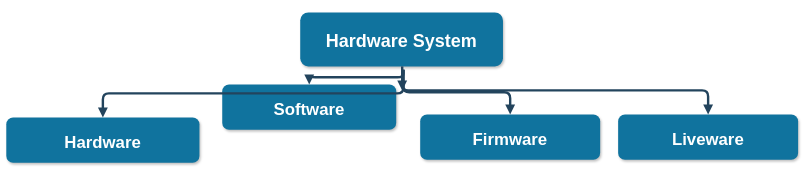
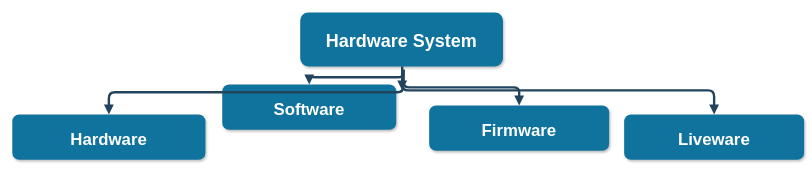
  <mxCell id="0" />
  <mxCell id="1" parent="0" />
  <mxCell id="2" value="Hardware System" style="rounded=1;fillColor=#10739E;strokeColor=none;shadow=1;gradientColor=none;fontStyle=1;fontColor=#FFFFFF;fontSize=30;" parent="1" vertex="1"><mxGeometry x="500" y="20" width="338" height="90" as="geometry" /></mxCell>
- <mxCell id="3" value="Hardware" style="rounded=1;fillColor=#10739E;strokeColor=none;shadow=1;gradientColor=none;fontStyle=1;fontColor=#FFFFFF;fontSize=28;" parent="1" vertex="1"><mxGeometry x="10" y="195" width="322" height="75.5" as="geometry" /></mxCell>
+ <mxCell id="3" value="Hardware" style="rounded=1;fillColor=#10739E;strokeColor=none;shadow=1;gradientColor=none;fontStyle=1;fontColor=#FFFFFF;fontSize=28;" parent="1" vertex="1"><mxGeometry x="20" y="190" width="322" height="75.5" as="geometry" /></mxCell>
  <mxCell id="4" value="Software" style="rounded=1;fillColor=#10739E;strokeColor=none;shadow=1;gradientColor=none;fontStyle=1;fontColor=#FFFFFF;fontSize=28;" parent="1" vertex="1"><mxGeometry x="370" y="140" width="290" height="75.5" as="geometry" /></mxCell>
- <mxCell id="5" value="Firmware" style="rounded=1;fillColor=#10739E;strokeColor=none;shadow=1;gradientColor=none;fontStyle=1;fontColor=#FFFFFF;fontSize=28;" parent="1" vertex="1"><mxGeometry x="700" y="190" width="300" height="75.5" as="geometry" /></mxCell>
- <mxCell id="6" value="Liveware" style="rounded=1;fillColor=#10739E;strokeColor=none;shadow=1;gradientColor=none;fontStyle=1;fontColor=#FFFFFF;fontSize=28;" parent="1" vertex="1"><mxGeometry x="1030" y="190" width="300" height="75.5" as="geometry" /></mxCell>
+ <mxCell id="5" value="Firmware" style="rounded=1;fillColor=#10739E;strokeColor=none;shadow=1;gradientColor=none;fontStyle=1;fontColor=#FFFFFF;fontSize=28;" parent="1" vertex="1"><mxGeometry x="715" y="175" width="300" height="75.5" as="geometry" /></mxCell>
+ <mxCell id="6" value="Liveware" style="rounded=1;fillColor=#10739E;strokeColor=none;shadow=1;gradientColor=none;fontStyle=1;fontColor=#FFFFFF;fontSize=28;" parent="1" vertex="1"><mxGeometry x="1040" y="190" width="300" height="75.5" as="geometry" /></mxCell>
  <mxCell id="7" value="" style="edgeStyle=elbowEdgeStyle;elbow=vertical;strokeWidth=4;endArrow=block;endFill=1;fontStyle=1;strokeColor=#23445D;" parent="1" source="2" edge="1"><mxGeometry x="22" y="165.5" width="100" height="100" as="geometry"><mxPoint x="-78" y="-24.5" as="sourcePoint" /><mxPoint x="670" y="150" as="targetPoint" /><Array as="points"><mxPoint x="670" y="90" /></Array></mxGeometry></mxCell>
  <mxCell id="8" value="" style="edgeStyle=elbowEdgeStyle;elbow=vertical;strokeWidth=4;endArrow=block;endFill=1;fontStyle=1;strokeColor=#23445D;" parent="1" target="4" edge="1"><mxGeometry x="22" y="165.5" width="100" height="100" as="geometry"><mxPoint x="672" y="115.5" as="sourcePoint" /><mxPoint x="22" y="-124.5" as="targetPoint" /></mxGeometry></mxCell>
  <mxCell id="9" value="" style="edgeStyle=elbowEdgeStyle;elbow=vertical;strokeWidth=4;endArrow=block;endFill=1;fontStyle=1;strokeColor=#23445D;" parent="1" target="3" edge="1"><mxGeometry x="22" y="165.5" width="100" height="100" as="geometry"><mxPoint x="672" y="115.5" as="sourcePoint" /><mxPoint x="22" y="-124.5" as="targetPoint" /></mxGeometry></mxCell>
  <mxCell id="10" value="" style="edgeStyle=elbowEdgeStyle;elbow=vertical;strokeWidth=4;endArrow=block;endFill=1;fontStyle=1;strokeColor=#23445D;" parent="1" target="5" edge="1"><mxGeometry x="22" y="165.5" width="100" height="100" as="geometry"><mxPoint x="672" y="115.5" as="sourcePoint" /><mxPoint x="22" y="-124.5" as="targetPoint" /></mxGeometry></mxCell>
  <mxCell id="11" value="" style="edgeStyle=elbowEdgeStyle;elbow=vertical;strokeWidth=4;endArrow=block;endFill=1;fontStyle=1;strokeColor=#23445D;entryX=0.5;entryY=0;entryDx=0;entryDy=0;" edge="1" parent="1" target="6"><mxGeometry x="270" y="175.5" width="100" height="100" as="geometry"><mxPoint x="670" y="120" as="sourcePoint" /><mxPoint x="1048" y="175.5" as="targetPoint" /><Array as="points"><mxPoint x="900" y="150" /><mxPoint x="730" y="150" /><mxPoint x="720" y="150" /><mxPoint x="860" y="140" /></Array></mxGeometry></mxCell>
